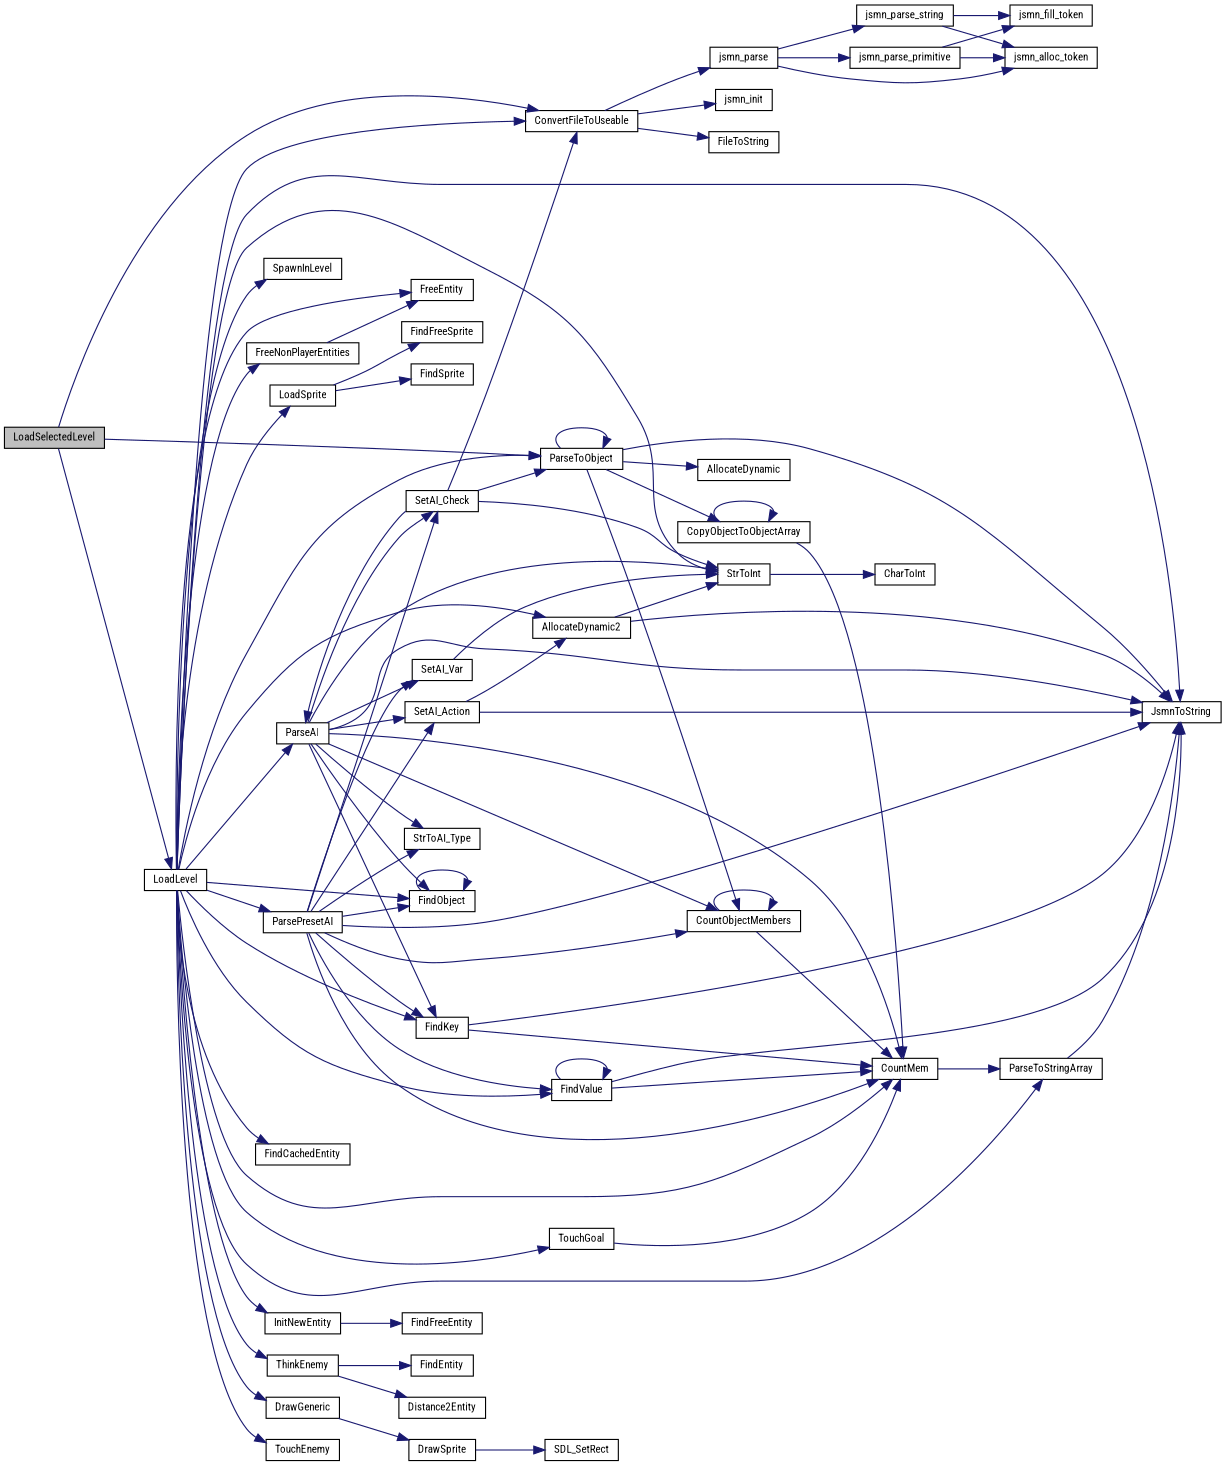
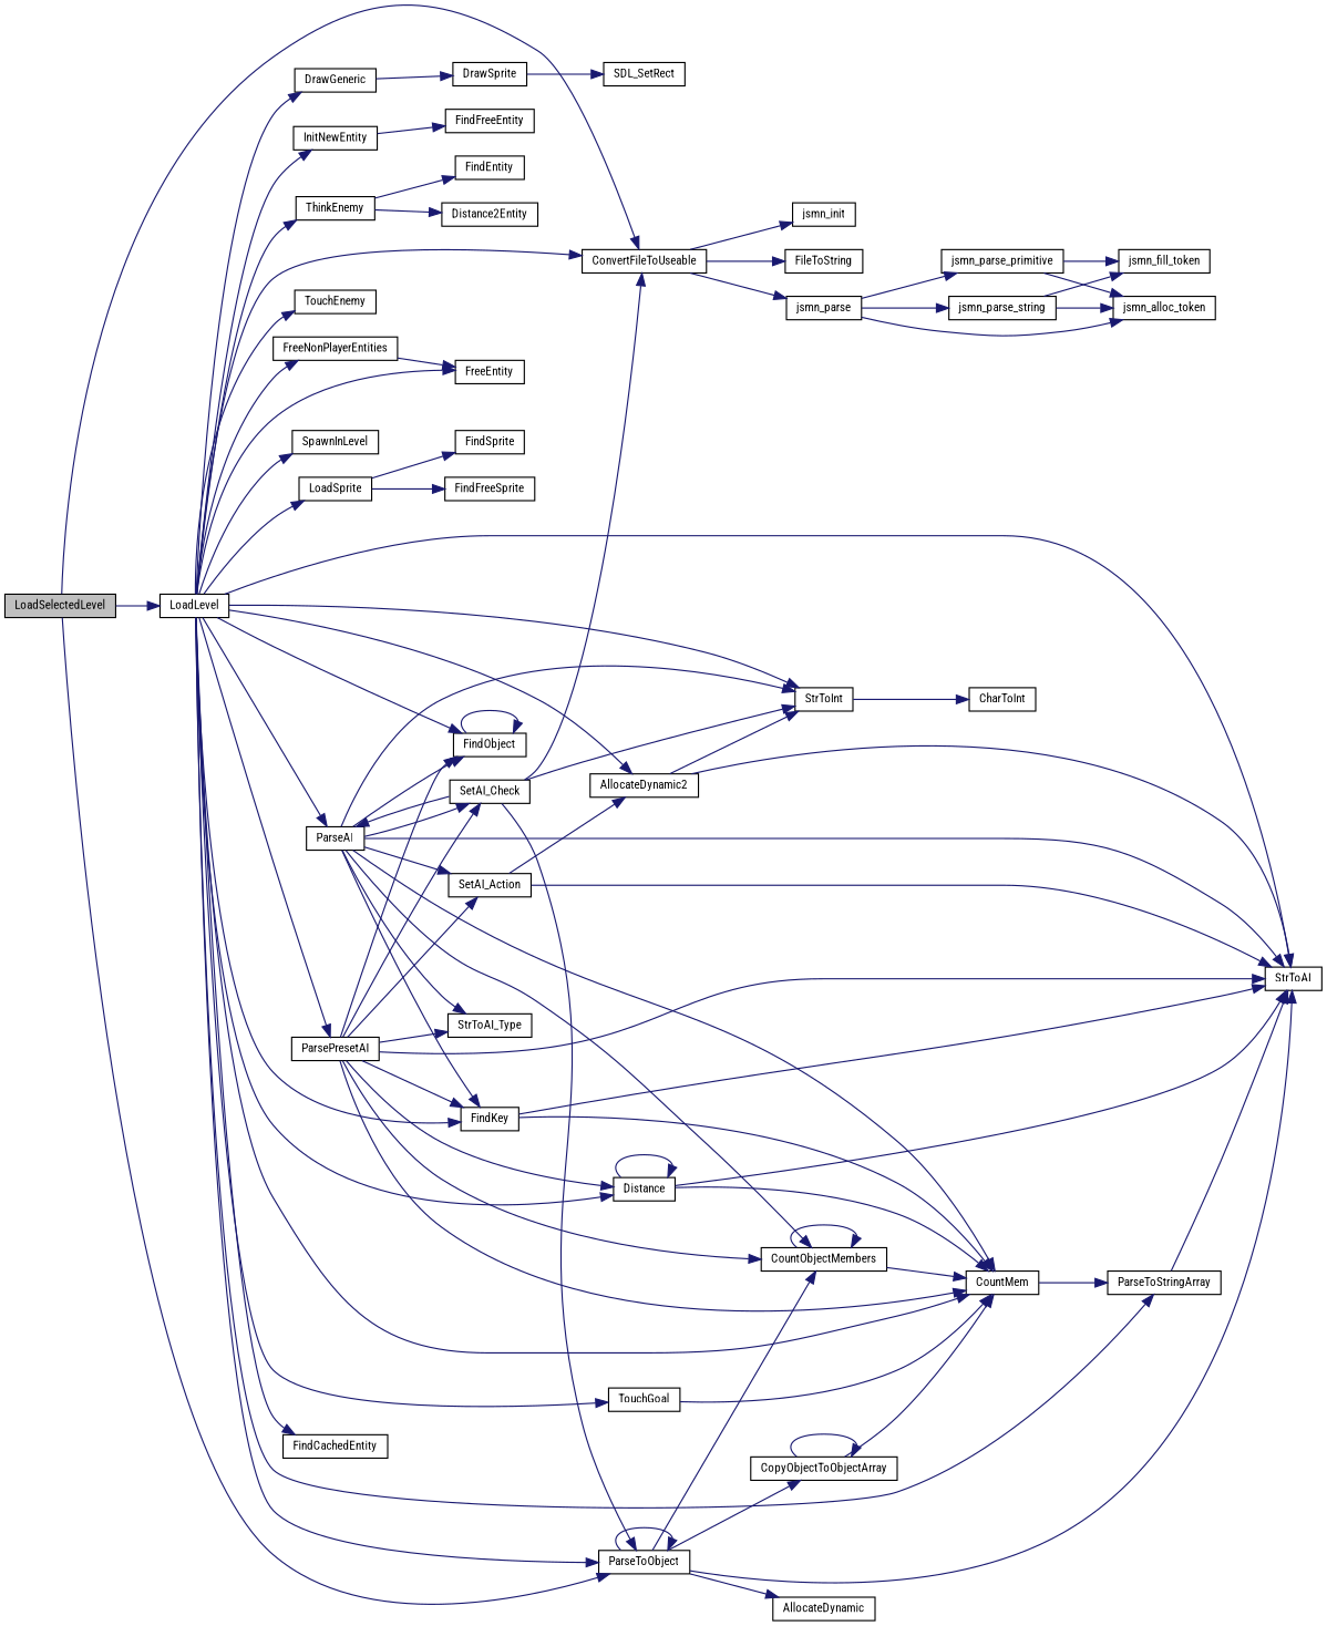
  digraph {
    fontname="Roboto Condensed"
    rankdir=LR
    node [color=black fillcolor=white fontname="Roboto Condensed" fontsize=10 shape=record style=filled]
    edge [color=midnightblue fontname="Roboto Condensed" fontsize=10 labelfontname=Helvetica labelfontsize=10 style=solid]
    n1 [fillcolor=grey75 fontcolor=black height=0.2 label=LoadSelectedLevel width=0.4]
    n2 [height=0.2 label=ConvertFileToUseable width=0.4]
    n3 [height=0.2 label=ParseToObject width=0.4]
    n4 [height=0.2 label=LoadLevel width=0.4]
    n5 [height=0.2 label=jsmn_init width=0.4]
    n6 [height=0.2 label=FileToString width=0.4]
    n7 [height=0.2 label=jsmn_parse width=0.4]
-   n8 [height=0.2 label=JsmnToString width=0.4]
+   n8 [height=0.2 label=StrToAI width=0.4]
    n9 [height=0.2 label=CopyObjectToObjectArray width=0.4]
    n10 [height=0.2 label=AllocateDynamic width=0.4]
    n11 [height=0.2 label=CountObjectMembers width=0.4]
    n12 [height=0.2 label=CountMem width=0.4]
    n13 [height=0.2 label=FreeNonPlayerEntities width=0.4]
    n14 [height=0.2 label=FreeEntity width=0.4]
    n15 [height=0.2 label=FindKey width=0.4]
    n16 [height=0.2 label=LoadSprite width=0.4]
    n17 [height=0.2 label=FindObject width=0.4]
    n18 [height=0.2 label=AllocateDynamic2 width=0.4]
    n19 [height=0.2 label=StrToInt width=0.4]
-   n20 [height=0.2 label=FindValue width=0.4]
+   n20 [height=0.2 label=Distance width=0.4]
    n21 [height=0.2 label=FindCachedEntity width=0.4]
    n22 [height=0.2 label=ParseAI width=0.4]
    n23 [height=0.2 label=ParseToStringArray width=0.4]
    n24 [height=0.2 label=ParsePresetAI width=0.4]
    n25 [height=0.2 label=InitNewEntity width=0.4]
    n26 [height=0.2 label=ThinkEnemy width=0.4]
    n27 [height=0.2 label=DrawGeneric width=0.4]
    n28 [height=0.2 label=TouchEnemy width=0.4]
    n29 [height=0.2 label=TouchGoal width=0.4]
    n30 [height=0.2 label=SpawnInLevel width=0.4]
    n31 [height=0.2 label=jsmn_alloc_token width=0.4]
    n32 [height=0.2 label=jsmn_parse_string width=0.4]
    n33 [height=0.2 label=jsmn_parse_primitive width=0.4]
    n34 [height=0.2 label=jsmn_fill_token width=0.4]
    n35 [height=0.2 label=FindSprite width=0.4]
    n36 [height=0.2 label=FindFreeSprite width=0.4]
    n37 [height=0.2 label=CharToInt width=0.4]
-   n38 [height=0.2 label=SetAI_Var width=0.4]
    n39 [height=0.2 label=SetAI_Action width=0.4]
    n40 [height=0.2 label=SetAI_Check width=0.4]
    n41 [height=0.2 label=StrToAI_Type width=0.4]
    n42 [height=0.2 label=FindFreeEntity width=0.4]
    n43 [height=0.2 label=Distance2Entity width=0.4]
    n44 [height=0.2 label=FindEntity width=0.4]
    n45 [height=0.2 label=DrawSprite width=0.4]
    n46 [height=0.2 label=SDL_SetRect width=0.4]
    n1 -> n2
    n1 -> n3
    n1 -> n4
    n2 -> n5
    n2 -> n6
    n2 -> n7
    n3 -> n3
    n3 -> n8
    n3 -> n9
    n3 -> n10
    n3 -> n11
    n4 -> n2
    n4 -> n3
    n4 -> n8
    n4 -> n12
    n4 -> n13
    n4 -> n14
    n4 -> n15
    n4 -> n16
    n4 -> n17
    n4 -> n18
    n4 -> n19
    n4 -> n20
    n4 -> n21
    n4 -> n22
    n4 -> n23
    n4 -> n24
    n4 -> n25
    n4 -> n26
    n4 -> n27
    n4 -> n28
    n4 -> n29
    n4 -> n30
    n7 -> n31
    n7 -> n32
    n7 -> n33
    n9 -> n9
    n9 -> n12
    n11 -> n11
    n11 -> n12
    n12 -> n23
    n13 -> n14
    n15 -> n8
    n15 -> n12
    n16 -> n35
    n16 -> n36
    n17 -> n17
    n18 -> n8
    n18 -> n19
    n19 -> n37
    n20 -> n8
    n20 -> n12
    n20 -> n20
    n22 -> n8
    n22 -> n11
    n22 -> n12
    n22 -> n15
    n22 -> n17
    n22 -> n19
-   n22 -> n38
    n22 -> n39
    n22 -> n40
    n22 -> n41
    n23 -> n8
    n24 -> n8
    n24 -> n11
    n24 -> n12
    n24 -> n15
    n24 -> n17
    n24 -> n20
-   n24 -> n38
    n24 -> n39
    n24 -> n40
    n24 -> n41
    n25 -> n42
    n26 -> n43
    n26 -> n44
    n27 -> n45
    n29 -> n12
    n32 -> n31
    n32 -> n34
    n33 -> n31
    n33 -> n34
-   n38 -> n19
    n39 -> n8
    n39 -> n18
    n40 -> n2
    n40 -> n3
    n40 -> n19
    n40 -> n22
    n45 -> n46
  }
